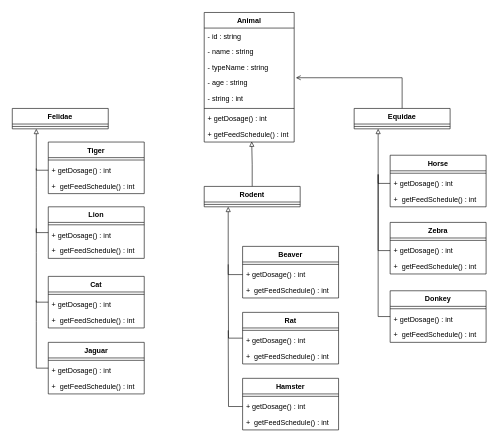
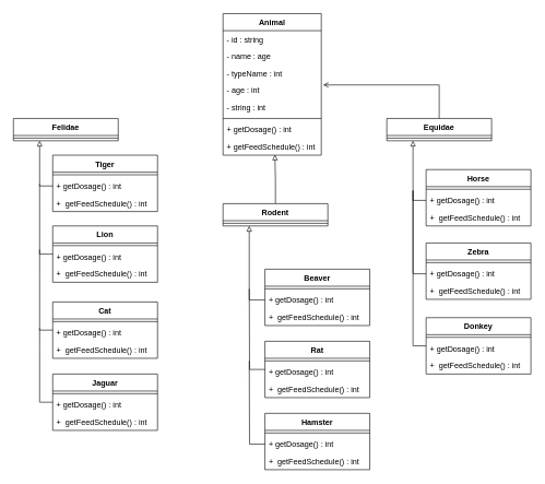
  <mxCell id="0" />
  <mxCell id="1" parent="0" />
  <mxCell id="2" value="Animal" style="swimlane;fontStyle=1;align=center;verticalAlign=top;childLayout=stackLayout;horizontal=1;startSize=26;horizontalStack=0;resizeParent=1;resizeParentMax=0;resizeLast=0;collapsible=1;marginBottom=0;" vertex="1" parent="1"><mxGeometry x="340" y="20" width="150" height="216" as="geometry" /></mxCell>
  <mxCell id="3" value="- id : string" style="text;strokeColor=none;fillColor=none;align=left;verticalAlign=top;spacingLeft=4;spacingRight=4;overflow=hidden;rotatable=0;points=[[0,0.5],[1,0.5]];portConstraint=eastwest;" vertex="1" parent="2"><mxGeometry y="26" width="150" height="26" as="geometry" /></mxCell>
- <mxCell id="4" value="- name : string" style="text;strokeColor=none;fillColor=none;align=left;verticalAlign=top;spacingLeft=4;spacingRight=4;overflow=hidden;rotatable=0;points=[[0,0.5],[1,0.5]];portConstraint=eastwest;" vertex="1" parent="2"><mxGeometry y="52" width="150" height="26" as="geometry" /></mxCell>
- <mxCell id="5" value="- typeName : string" style="text;strokeColor=none;fillColor=none;align=left;verticalAlign=top;spacingLeft=4;spacingRight=4;overflow=hidden;rotatable=0;points=[[0,0.5],[1,0.5]];portConstraint=eastwest;" vertex="1" parent="2"><mxGeometry y="78" width="150" height="26" as="geometry" /></mxCell>
- <mxCell id="6" value="- age : string" style="text;strokeColor=none;fillColor=none;align=left;verticalAlign=top;spacingLeft=4;spacingRight=4;overflow=hidden;rotatable=0;points=[[0,0.5],[1,0.5]];portConstraint=eastwest;" vertex="1" parent="2"><mxGeometry y="104" width="150" height="26" as="geometry" /></mxCell>
+ <mxCell id="4" value="- name : age" style="text;strokeColor=none;fillColor=none;align=left;verticalAlign=top;spacingLeft=4;spacingRight=4;overflow=hidden;rotatable=0;points=[[0,0.5],[1,0.5]];portConstraint=eastwest;" vertex="1" parent="2"><mxGeometry y="52" width="150" height="26" as="geometry" /></mxCell>
+ <mxCell id="5" value="- typeName : int" style="text;strokeColor=none;fillColor=none;align=left;verticalAlign=top;spacingLeft=4;spacingRight=4;overflow=hidden;rotatable=0;points=[[0,0.5],[1,0.5]];portConstraint=eastwest;" vertex="1" parent="2"><mxGeometry y="78" width="150" height="26" as="geometry" /></mxCell>
+ <mxCell id="6" value="- age : int" style="text;strokeColor=none;fillColor=none;align=left;verticalAlign=top;spacingLeft=4;spacingRight=4;overflow=hidden;rotatable=0;points=[[0,0.5],[1,0.5]];portConstraint=eastwest;" vertex="1" parent="2"><mxGeometry y="104" width="150" height="26" as="geometry" /></mxCell>
  <mxCell id="7" value="- string : int" style="text;strokeColor=none;fillColor=none;align=left;verticalAlign=top;spacingLeft=4;spacingRight=4;overflow=hidden;rotatable=0;points=[[0,0.5],[1,0.5]];portConstraint=eastwest;" vertex="1" parent="2"><mxGeometry y="130" width="150" height="26" as="geometry" /></mxCell>
  <mxCell id="8" value="" style="line;strokeWidth=1;fillColor=none;align=left;verticalAlign=middle;spacingTop=-1;spacingLeft=3;spacingRight=3;rotatable=0;labelPosition=right;points=[];portConstraint=eastwest;" vertex="1" parent="2"><mxGeometry y="156" width="150" height="8" as="geometry" /></mxCell>
  <mxCell id="9" value="+ getDosage() : int" style="text;strokeColor=none;fillColor=none;align=left;verticalAlign=top;spacingLeft=4;spacingRight=4;overflow=hidden;rotatable=0;points=[[0,0.5],[1,0.5]];portConstraint=eastwest;" vertex="1" parent="2"><mxGeometry y="164" width="150" height="26" as="geometry" /></mxCell>
  <mxCell id="10" value="+ getFeedSchedule() : int" style="text;strokeColor=none;fillColor=none;align=left;verticalAlign=top;spacingLeft=4;spacingRight=4;overflow=hidden;rotatable=0;points=[[0,0.5],[1,0.5]];portConstraint=eastwest;" vertex="1" parent="2"><mxGeometry y="190" width="150" height="26" as="geometry" /></mxCell>
  <mxCell id="11" value="Felidae" style="swimlane;fontStyle=1;align=center;verticalAlign=top;childLayout=stackLayout;horizontal=1;startSize=26;horizontalStack=0;resizeParent=1;resizeParentMax=0;resizeLast=0;collapsible=1;marginBottom=0;" vertex="1" parent="1"><mxGeometry x="20" y="180" width="160" height="34" as="geometry" /></mxCell>
  <mxCell id="12" value="" style="line;strokeWidth=1;fillColor=none;align=left;verticalAlign=middle;spacingTop=-1;spacingLeft=3;spacingRight=3;rotatable=0;labelPosition=right;points=[];portConstraint=eastwest;" vertex="1" parent="11"><mxGeometry y="26" width="160" height="8" as="geometry" /></mxCell>
  <mxCell id="13" style="edgeStyle=orthogonalEdgeStyle;rounded=0;orthogonalLoop=1;jettySize=auto;html=1;entryX=0.528;entryY=0.969;entryDx=0;entryDy=0;entryPerimeter=0;endArrow=block;endFill=0;" edge="1" parent="1" source="14" target="10"><mxGeometry relative="1" as="geometry" /></mxCell>
  <mxCell id="14" value="Rodent" style="swimlane;fontStyle=1;align=center;verticalAlign=top;childLayout=stackLayout;horizontal=1;startSize=26;horizontalStack=0;resizeParent=1;resizeParentMax=0;resizeLast=0;collapsible=1;marginBottom=0;" vertex="1" parent="1"><mxGeometry x="340" y="310" width="160" height="34" as="geometry" /></mxCell>
  <mxCell id="15" value="" style="line;strokeWidth=1;fillColor=none;align=left;verticalAlign=middle;spacingTop=-1;spacingLeft=3;spacingRight=3;rotatable=0;labelPosition=right;points=[];portConstraint=eastwest;" vertex="1" parent="14"><mxGeometry y="26" width="160" height="8" as="geometry" /></mxCell>
  <mxCell id="16" style="edgeStyle=orthogonalEdgeStyle;rounded=0;orthogonalLoop=1;jettySize=auto;html=1;entryX=1.019;entryY=0.185;entryDx=0;entryDy=0;entryPerimeter=0;endArrow=open;endFill=0;" edge="1" parent="1" source="17" target="6"><mxGeometry relative="1" as="geometry" /></mxCell>
  <mxCell id="17" value="Equidae" style="swimlane;fontStyle=1;align=center;verticalAlign=top;childLayout=stackLayout;horizontal=1;startSize=26;horizontalStack=0;resizeParent=1;resizeParentMax=0;resizeLast=0;collapsible=1;marginBottom=0;" vertex="1" parent="1"><mxGeometry x="590" y="180" width="160" height="34" as="geometry" /></mxCell>
  <mxCell id="18" value="" style="line;strokeWidth=1;fillColor=none;align=left;verticalAlign=middle;spacingTop=-1;spacingLeft=3;spacingRight=3;rotatable=0;labelPosition=right;points=[];portConstraint=eastwest;" vertex="1" parent="17"><mxGeometry y="26" width="160" height="8" as="geometry" /></mxCell>
  <mxCell id="19" value="Tiger" style="swimlane;fontStyle=1;align=center;verticalAlign=top;childLayout=stackLayout;horizontal=1;startSize=26;horizontalStack=0;resizeParent=1;resizeParentMax=0;resizeLast=0;collapsible=1;marginBottom=0;" vertex="1" parent="1"><mxGeometry x="80" y="236" width="160" height="86" as="geometry" /></mxCell>
  <mxCell id="20" value="" style="line;strokeWidth=1;fillColor=none;align=left;verticalAlign=middle;spacingTop=-1;spacingLeft=3;spacingRight=3;rotatable=0;labelPosition=right;points=[];portConstraint=eastwest;" vertex="1" parent="19"><mxGeometry y="26" width="160" height="8" as="geometry" /></mxCell>
  <mxCell id="21" value="+ getDosage() : int" style="text;strokeColor=none;fillColor=none;align=left;verticalAlign=top;spacingLeft=4;spacingRight=4;overflow=hidden;rotatable=0;points=[[0,0.5],[1,0.5]];portConstraint=eastwest;" vertex="1" parent="19"><mxGeometry y="34" width="160" height="26" as="geometry" /></mxCell>
  <mxCell id="22" value="+  getFeedSchedule() : int" style="text;strokeColor=none;fillColor=none;align=left;verticalAlign=top;spacingLeft=4;spacingRight=4;overflow=hidden;rotatable=0;points=[[0,0.5],[1,0.5]];portConstraint=eastwest;" vertex="1" parent="19"><mxGeometry y="60" width="160" height="26" as="geometry" /></mxCell>
  <mxCell id="23" style="edgeStyle=orthogonalEdgeStyle;rounded=0;orthogonalLoop=1;jettySize=auto;html=1;endArrow=none;endFill=0;" edge="1" parent="1" source="24"><mxGeometry relative="1" as="geometry"><mxPoint x="60" y="280" as="targetPoint" /></mxGeometry></mxCell>
  <mxCell id="24" value="Lion" style="swimlane;fontStyle=1;align=center;verticalAlign=top;childLayout=stackLayout;horizontal=1;startSize=26;horizontalStack=0;resizeParent=1;resizeParentMax=0;resizeLast=0;collapsible=1;marginBottom=0;" vertex="1" parent="1"><mxGeometry x="80" y="344" width="160" height="86" as="geometry" /></mxCell>
  <mxCell id="25" value="" style="line;strokeWidth=1;fillColor=none;align=left;verticalAlign=middle;spacingTop=-1;spacingLeft=3;spacingRight=3;rotatable=0;labelPosition=right;points=[];portConstraint=eastwest;" vertex="1" parent="24"><mxGeometry y="26" width="160" height="8" as="geometry" /></mxCell>
  <mxCell id="26" value="+ getDosage() : int" style="text;strokeColor=none;fillColor=none;align=left;verticalAlign=top;spacingLeft=4;spacingRight=4;overflow=hidden;rotatable=0;points=[[0,0.5],[1,0.5]];portConstraint=eastwest;" vertex="1" parent="24"><mxGeometry y="34" width="160" height="26" as="geometry" /></mxCell>
  <mxCell id="27" value="+  getFeedSchedule() : int" style="text;strokeColor=none;fillColor=none;align=left;verticalAlign=top;spacingLeft=4;spacingRight=4;overflow=hidden;rotatable=0;points=[[0,0.5],[1,0.5]];portConstraint=eastwest;" vertex="1" parent="24"><mxGeometry y="60" width="160" height="26" as="geometry" /></mxCell>
  <mxCell id="28" style="edgeStyle=orthogonalEdgeStyle;rounded=0;orthogonalLoop=1;jettySize=auto;html=1;entryX=0.25;entryY=1;entryDx=0;entryDy=0;endArrow=block;endFill=0;" edge="1" parent="1" source="21" target="11"><mxGeometry relative="1" as="geometry" /></mxCell>
  <mxCell id="29" style="edgeStyle=orthogonalEdgeStyle;rounded=0;orthogonalLoop=1;jettySize=auto;html=1;endArrow=none;endFill=0;" edge="1" parent="1" source="30"><mxGeometry relative="1" as="geometry"><mxPoint x="60" y="380" as="targetPoint" /></mxGeometry></mxCell>
  <mxCell id="30" value="Cat" style="swimlane;fontStyle=1;align=center;verticalAlign=top;childLayout=stackLayout;horizontal=1;startSize=26;horizontalStack=0;resizeParent=1;resizeParentMax=0;resizeLast=0;collapsible=1;marginBottom=0;" vertex="1" parent="1"><mxGeometry x="80" y="460" width="160" height="86" as="geometry" /></mxCell>
  <mxCell id="31" value="" style="line;strokeWidth=1;fillColor=none;align=left;verticalAlign=middle;spacingTop=-1;spacingLeft=3;spacingRight=3;rotatable=0;labelPosition=right;points=[];portConstraint=eastwest;" vertex="1" parent="30"><mxGeometry y="26" width="160" height="8" as="geometry" /></mxCell>
  <mxCell id="32" value="+ getDosage() : int" style="text;strokeColor=none;fillColor=none;align=left;verticalAlign=top;spacingLeft=4;spacingRight=4;overflow=hidden;rotatable=0;points=[[0,0.5],[1,0.5]];portConstraint=eastwest;" vertex="1" parent="30"><mxGeometry y="34" width="160" height="26" as="geometry" /></mxCell>
  <mxCell id="33" value="+  getFeedSchedule() : int" style="text;strokeColor=none;fillColor=none;align=left;verticalAlign=top;spacingLeft=4;spacingRight=4;overflow=hidden;rotatable=0;points=[[0,0.5],[1,0.5]];portConstraint=eastwest;" vertex="1" parent="30"><mxGeometry y="60" width="160" height="26" as="geometry" /></mxCell>
  <mxCell id="34" style="edgeStyle=orthogonalEdgeStyle;rounded=0;orthogonalLoop=1;jettySize=auto;html=1;endArrow=none;endFill=0;" edge="1" parent="1" source="35"><mxGeometry relative="1" as="geometry"><mxPoint x="60" y="500" as="targetPoint" /></mxGeometry></mxCell>
  <mxCell id="35" value="Jaguar" style="swimlane;fontStyle=1;align=center;verticalAlign=top;childLayout=stackLayout;horizontal=1;startSize=26;horizontalStack=0;resizeParent=1;resizeParentMax=0;resizeLast=0;collapsible=1;marginBottom=0;" vertex="1" parent="1"><mxGeometry x="80" y="570" width="160" height="86" as="geometry" /></mxCell>
  <mxCell id="36" value="" style="line;strokeWidth=1;fillColor=none;align=left;verticalAlign=middle;spacingTop=-1;spacingLeft=3;spacingRight=3;rotatable=0;labelPosition=right;points=[];portConstraint=eastwest;" vertex="1" parent="35"><mxGeometry y="26" width="160" height="8" as="geometry" /></mxCell>
  <mxCell id="37" value="+ getDosage() : int" style="text;strokeColor=none;fillColor=none;align=left;verticalAlign=top;spacingLeft=4;spacingRight=4;overflow=hidden;rotatable=0;points=[[0,0.5],[1,0.5]];portConstraint=eastwest;" vertex="1" parent="35"><mxGeometry y="34" width="160" height="26" as="geometry" /></mxCell>
  <mxCell id="38" value="+  getFeedSchedule() : int" style="text;strokeColor=none;fillColor=none;align=left;verticalAlign=top;spacingLeft=4;spacingRight=4;overflow=hidden;rotatable=0;points=[[0,0.5],[1,0.5]];portConstraint=eastwest;" vertex="1" parent="35"><mxGeometry y="60" width="160" height="26" as="geometry" /></mxCell>
  <mxCell id="39" style="edgeStyle=orthogonalEdgeStyle;rounded=0;orthogonalLoop=1;jettySize=auto;html=1;entryX=0.25;entryY=1;entryDx=0;entryDy=0;endArrow=block;endFill=0;exitX=0;exitY=0.5;exitDx=0;exitDy=0;" edge="1" parent="1" source="42" target="14"><mxGeometry relative="1" as="geometry" /></mxCell>
  <mxCell id="40" value="Beaver" style="swimlane;fontStyle=1;align=center;verticalAlign=top;childLayout=stackLayout;horizontal=1;startSize=26;horizontalStack=0;resizeParent=1;resizeParentMax=0;resizeLast=0;collapsible=1;marginBottom=0;" vertex="1" parent="1"><mxGeometry x="404" y="410" width="160" height="86" as="geometry" /></mxCell>
  <mxCell id="41" value="" style="line;strokeWidth=1;fillColor=none;align=left;verticalAlign=middle;spacingTop=-1;spacingLeft=3;spacingRight=3;rotatable=0;labelPosition=right;points=[];portConstraint=eastwest;" vertex="1" parent="40"><mxGeometry y="26" width="160" height="8" as="geometry" /></mxCell>
  <mxCell id="42" value="+ getDosage() : int" style="text;strokeColor=none;fillColor=none;align=left;verticalAlign=top;spacingLeft=4;spacingRight=4;overflow=hidden;rotatable=0;points=[[0,0.5],[1,0.5]];portConstraint=eastwest;" vertex="1" parent="40"><mxGeometry y="34" width="160" height="26" as="geometry" /></mxCell>
  <mxCell id="43" value="+  getFeedSchedule() : int" style="text;strokeColor=none;fillColor=none;align=left;verticalAlign=top;spacingLeft=4;spacingRight=4;overflow=hidden;rotatable=0;points=[[0,0.5],[1,0.5]];portConstraint=eastwest;" vertex="1" parent="40"><mxGeometry y="60" width="160" height="26" as="geometry" /></mxCell>
  <mxCell id="44" style="edgeStyle=orthogonalEdgeStyle;rounded=0;orthogonalLoop=1;jettySize=auto;html=1;endArrow=none;endFill=0;" edge="1" parent="1" source="45"><mxGeometry relative="1" as="geometry"><mxPoint x="380" y="440" as="targetPoint" /></mxGeometry></mxCell>
  <mxCell id="45" value="Rat" style="swimlane;fontStyle=1;align=center;verticalAlign=top;childLayout=stackLayout;horizontal=1;startSize=26;horizontalStack=0;resizeParent=1;resizeParentMax=0;resizeLast=0;collapsible=1;marginBottom=0;" vertex="1" parent="1"><mxGeometry x="404" y="520" width="160" height="86" as="geometry" /></mxCell>
  <mxCell id="46" value="" style="line;strokeWidth=1;fillColor=none;align=left;verticalAlign=middle;spacingTop=-1;spacingLeft=3;spacingRight=3;rotatable=0;labelPosition=right;points=[];portConstraint=eastwest;" vertex="1" parent="45"><mxGeometry y="26" width="160" height="8" as="geometry" /></mxCell>
  <mxCell id="47" value="+ getDosage() : int" style="text;strokeColor=none;fillColor=none;align=left;verticalAlign=top;spacingLeft=4;spacingRight=4;overflow=hidden;rotatable=0;points=[[0,0.5],[1,0.5]];portConstraint=eastwest;" vertex="1" parent="45"><mxGeometry y="34" width="160" height="26" as="geometry" /></mxCell>
  <mxCell id="48" value="+  getFeedSchedule() : int" style="text;strokeColor=none;fillColor=none;align=left;verticalAlign=top;spacingLeft=4;spacingRight=4;overflow=hidden;rotatable=0;points=[[0,0.5],[1,0.5]];portConstraint=eastwest;" vertex="1" parent="45"><mxGeometry y="60" width="160" height="26" as="geometry" /></mxCell>
  <mxCell id="49" style="edgeStyle=orthogonalEdgeStyle;rounded=0;orthogonalLoop=1;jettySize=auto;html=1;entryX=0.25;entryY=1;entryDx=0;entryDy=0;endArrow=block;endFill=0;exitX=0;exitY=0.5;exitDx=0;exitDy=0;" edge="1" parent="1" source="52" target="17"><mxGeometry relative="1" as="geometry" /></mxCell>
  <mxCell id="50" value="Horse" style="swimlane;fontStyle=1;align=center;verticalAlign=top;childLayout=stackLayout;horizontal=1;startSize=26;horizontalStack=0;resizeParent=1;resizeParentMax=0;resizeLast=0;collapsible=1;marginBottom=0;" vertex="1" parent="1"><mxGeometry x="650" y="258" width="160" height="86" as="geometry" /></mxCell>
  <mxCell id="51" value="" style="line;strokeWidth=1;fillColor=none;align=left;verticalAlign=middle;spacingTop=-1;spacingLeft=3;spacingRight=3;rotatable=0;labelPosition=right;points=[];portConstraint=eastwest;" vertex="1" parent="50"><mxGeometry y="26" width="160" height="8" as="geometry" /></mxCell>
  <mxCell id="52" value="+ getDosage() : int" style="text;strokeColor=none;fillColor=none;align=left;verticalAlign=top;spacingLeft=4;spacingRight=4;overflow=hidden;rotatable=0;points=[[0,0.5],[1,0.5]];portConstraint=eastwest;" vertex="1" parent="50"><mxGeometry y="34" width="160" height="26" as="geometry" /></mxCell>
  <mxCell id="53" value="+  getFeedSchedule() : int" style="text;strokeColor=none;fillColor=none;align=left;verticalAlign=top;spacingLeft=4;spacingRight=4;overflow=hidden;rotatable=0;points=[[0,0.5],[1,0.5]];portConstraint=eastwest;" vertex="1" parent="50"><mxGeometry y="60" width="160" height="26" as="geometry" /></mxCell>
  <mxCell id="54" value="Zebra" style="swimlane;fontStyle=1;align=center;verticalAlign=top;childLayout=stackLayout;horizontal=1;startSize=26;horizontalStack=0;resizeParent=1;resizeParentMax=0;resizeLast=0;collapsible=1;marginBottom=0;" vertex="1" parent="1"><mxGeometry x="650" y="370" width="160" height="86" as="geometry" /></mxCell>
  <mxCell id="55" value="" style="line;strokeWidth=1;fillColor=none;align=left;verticalAlign=middle;spacingTop=-1;spacingLeft=3;spacingRight=3;rotatable=0;labelPosition=right;points=[];portConstraint=eastwest;" vertex="1" parent="54"><mxGeometry y="26" width="160" height="8" as="geometry" /></mxCell>
  <mxCell id="56" value="+ getDosage() : int" style="text;strokeColor=none;fillColor=none;align=left;verticalAlign=top;spacingLeft=4;spacingRight=4;overflow=hidden;rotatable=0;points=[[0,0.5],[1,0.5]];portConstraint=eastwest;" vertex="1" parent="54"><mxGeometry y="34" width="160" height="26" as="geometry" /></mxCell>
  <mxCell id="57" value="+  getFeedSchedule() : int" style="text;strokeColor=none;fillColor=none;align=left;verticalAlign=top;spacingLeft=4;spacingRight=4;overflow=hidden;rotatable=0;points=[[0,0.5],[1,0.5]];portConstraint=eastwest;" vertex="1" parent="54"><mxGeometry y="60" width="160" height="26" as="geometry" /></mxCell>
  <mxCell id="58" value="Hamster" style="swimlane;fontStyle=1;align=center;verticalAlign=top;childLayout=stackLayout;horizontal=1;startSize=26;horizontalStack=0;resizeParent=1;resizeParentMax=0;resizeLast=0;collapsible=1;marginBottom=0;" vertex="1" parent="1"><mxGeometry x="404" y="630" width="160" height="86" as="geometry" /></mxCell>
  <mxCell id="59" value="" style="line;strokeWidth=1;fillColor=none;align=left;verticalAlign=middle;spacingTop=-1;spacingLeft=3;spacingRight=3;rotatable=0;labelPosition=right;points=[];portConstraint=eastwest;" vertex="1" parent="58"><mxGeometry y="26" width="160" height="8" as="geometry" /></mxCell>
  <mxCell id="60" value="+ getDosage() : int" style="text;strokeColor=none;fillColor=none;align=left;verticalAlign=top;spacingLeft=4;spacingRight=4;overflow=hidden;rotatable=0;points=[[0,0.5],[1,0.5]];portConstraint=eastwest;" vertex="1" parent="58"><mxGeometry y="34" width="160" height="26" as="geometry" /></mxCell>
  <mxCell id="61" value="+  getFeedSchedule() : int" style="text;strokeColor=none;fillColor=none;align=left;verticalAlign=top;spacingLeft=4;spacingRight=4;overflow=hidden;rotatable=0;points=[[0,0.5],[1,0.5]];portConstraint=eastwest;" vertex="1" parent="58"><mxGeometry y="60" width="160" height="26" as="geometry" /></mxCell>
  <mxCell id="62" style="edgeStyle=orthogonalEdgeStyle;rounded=0;orthogonalLoop=1;jettySize=auto;html=1;endArrow=none;endFill=0;" edge="1" parent="1" source="60"><mxGeometry relative="1" as="geometry"><mxPoint x="380" y="550" as="targetPoint" /></mxGeometry></mxCell>
  <mxCell id="63" style="edgeStyle=orthogonalEdgeStyle;rounded=0;orthogonalLoop=1;jettySize=auto;html=1;endArrow=none;endFill=0;" edge="1" parent="1" source="64"><mxGeometry relative="1" as="geometry"><mxPoint x="630" y="290" as="targetPoint" /></mxGeometry></mxCell>
  <mxCell id="64" value="Donkey" style="swimlane;fontStyle=1;align=center;verticalAlign=top;childLayout=stackLayout;horizontal=1;startSize=26;horizontalStack=0;resizeParent=1;resizeParentMax=0;resizeLast=0;collapsible=1;marginBottom=0;" vertex="1" parent="1"><mxGeometry x="650" y="484" width="160" height="86" as="geometry" /></mxCell>
  <mxCell id="65" value="" style="line;strokeWidth=1;fillColor=none;align=left;verticalAlign=middle;spacingTop=-1;spacingLeft=3;spacingRight=3;rotatable=0;labelPosition=right;points=[];portConstraint=eastwest;" vertex="1" parent="64"><mxGeometry y="26" width="160" height="8" as="geometry" /></mxCell>
  <mxCell id="66" value="+ getDosage() : int" style="text;strokeColor=none;fillColor=none;align=left;verticalAlign=top;spacingLeft=4;spacingRight=4;overflow=hidden;rotatable=0;points=[[0,0.5],[1,0.5]];portConstraint=eastwest;" vertex="1" parent="64"><mxGeometry y="34" width="160" height="26" as="geometry" /></mxCell>
  <mxCell id="67" value="+  getFeedSchedule() : int" style="text;strokeColor=none;fillColor=none;align=left;verticalAlign=top;spacingLeft=4;spacingRight=4;overflow=hidden;rotatable=0;points=[[0,0.5],[1,0.5]];portConstraint=eastwest;" vertex="1" parent="64"><mxGeometry y="60" width="160" height="26" as="geometry" /></mxCell>
  <mxCell id="68" style="edgeStyle=orthogonalEdgeStyle;rounded=0;orthogonalLoop=1;jettySize=auto;html=1;endArrow=none;endFill=0;" edge="1" parent="1" source="56"><mxGeometry relative="1" as="geometry"><mxPoint x="630" y="290" as="targetPoint" /></mxGeometry></mxCell>
